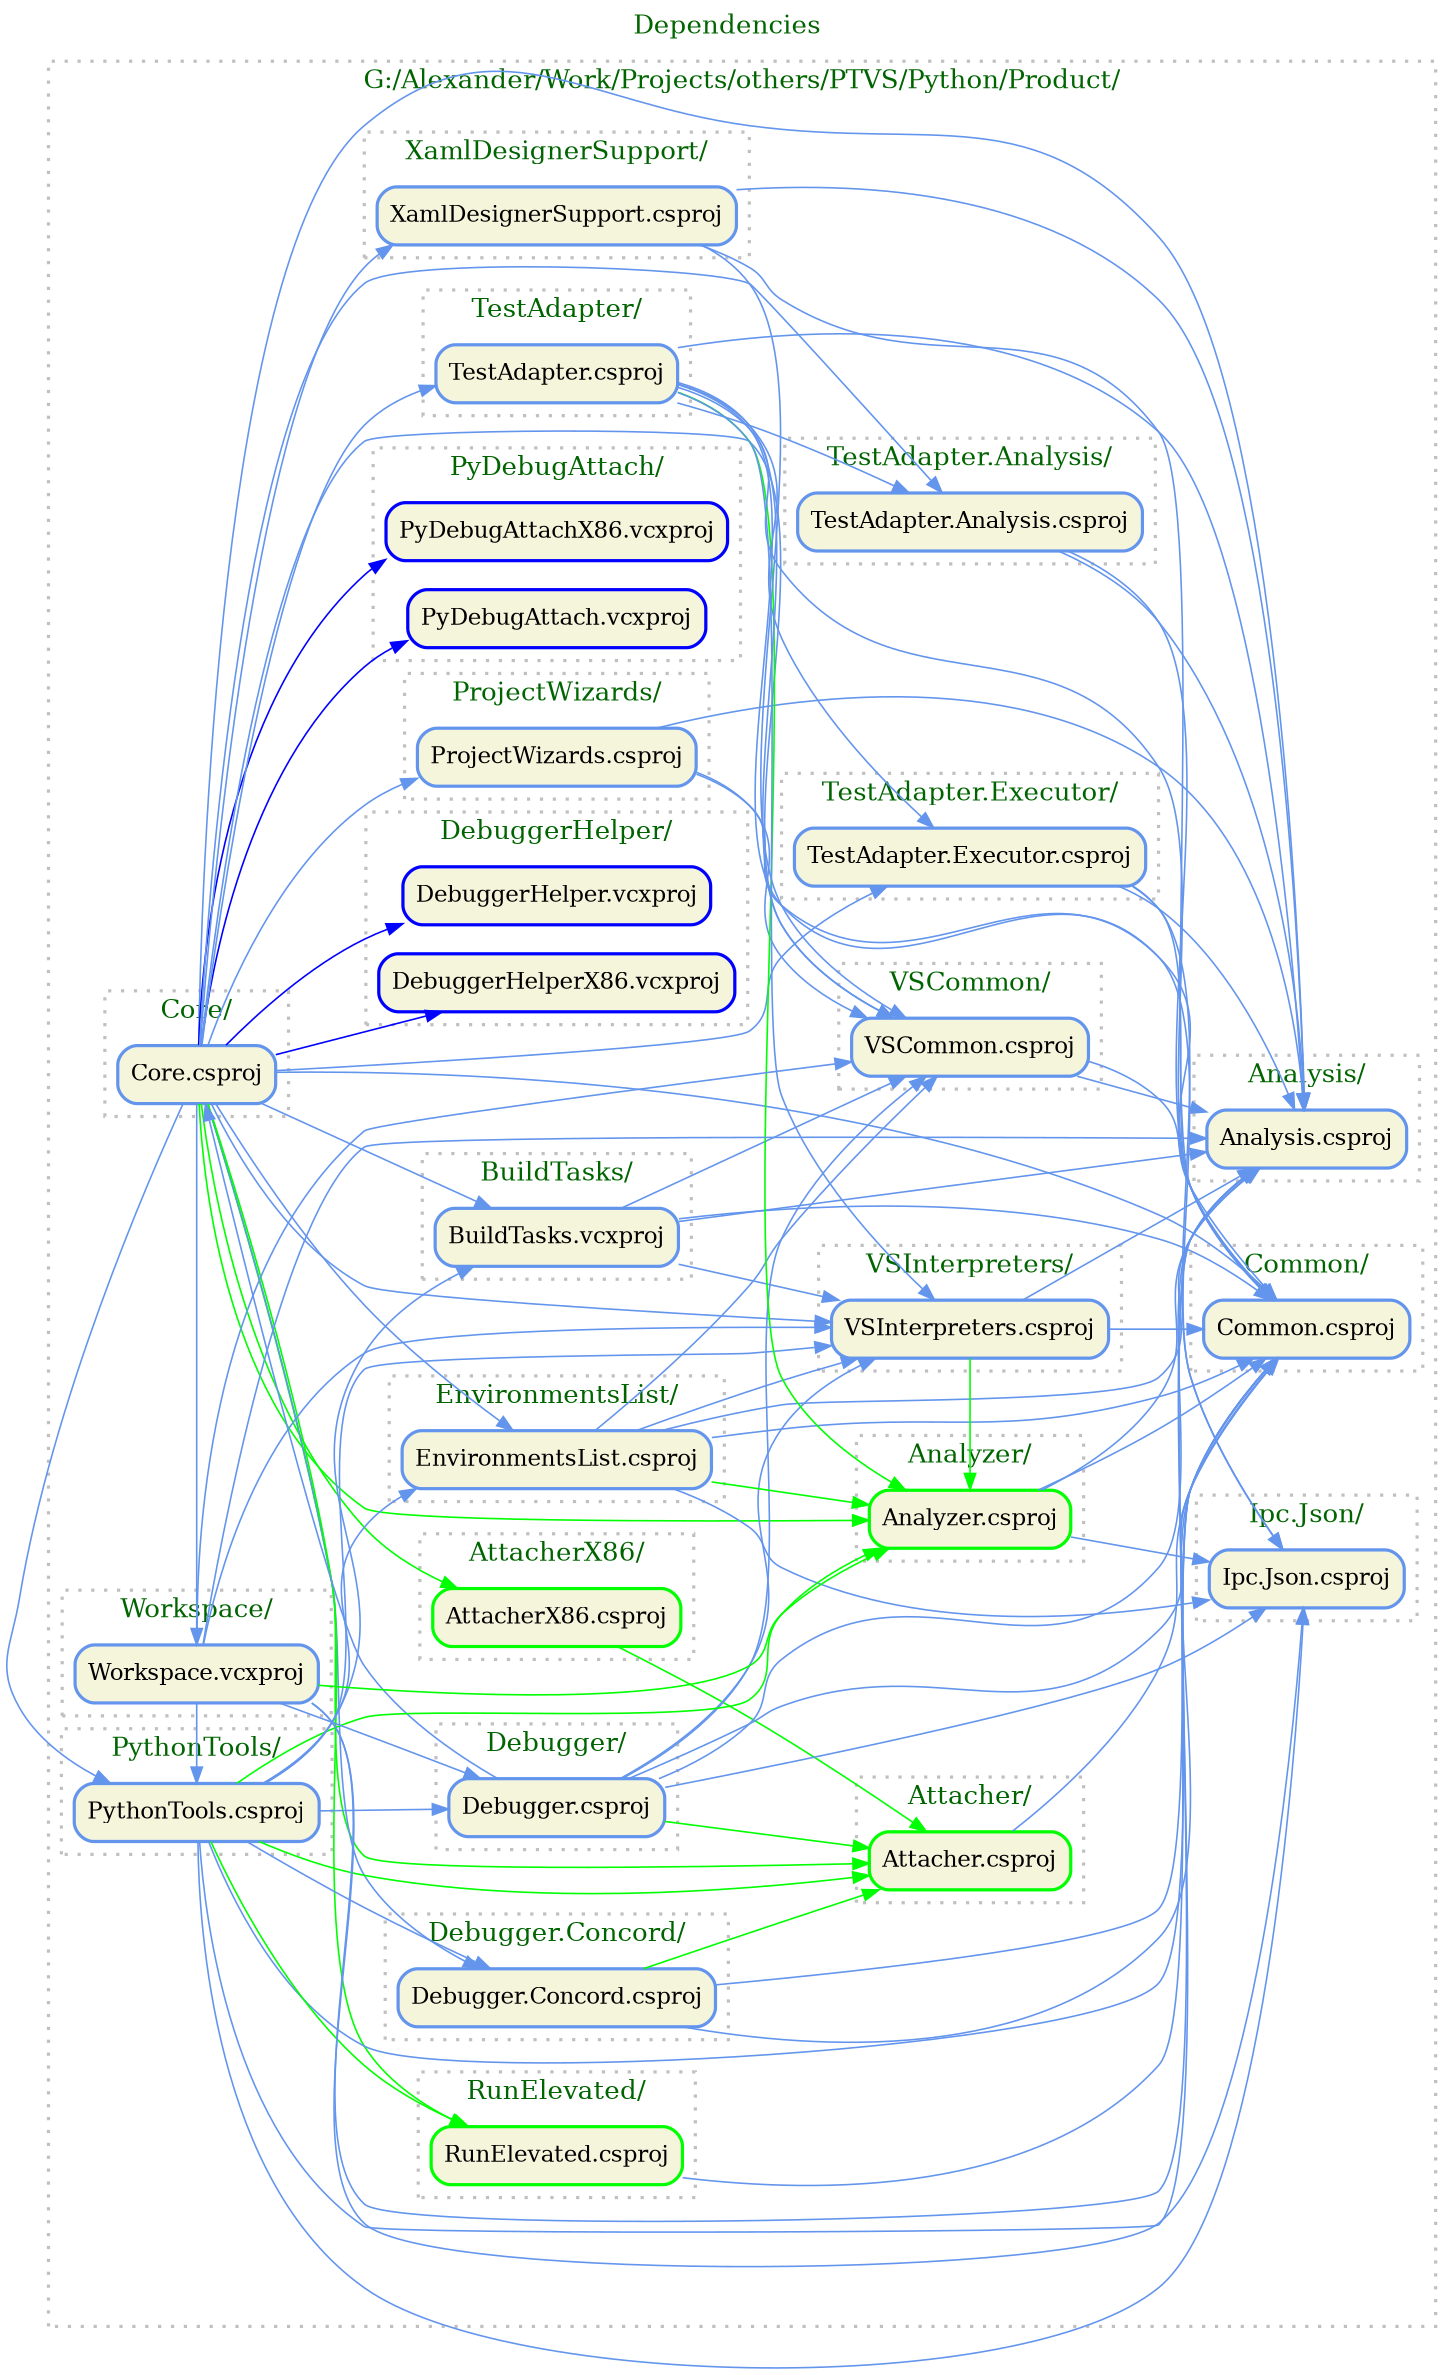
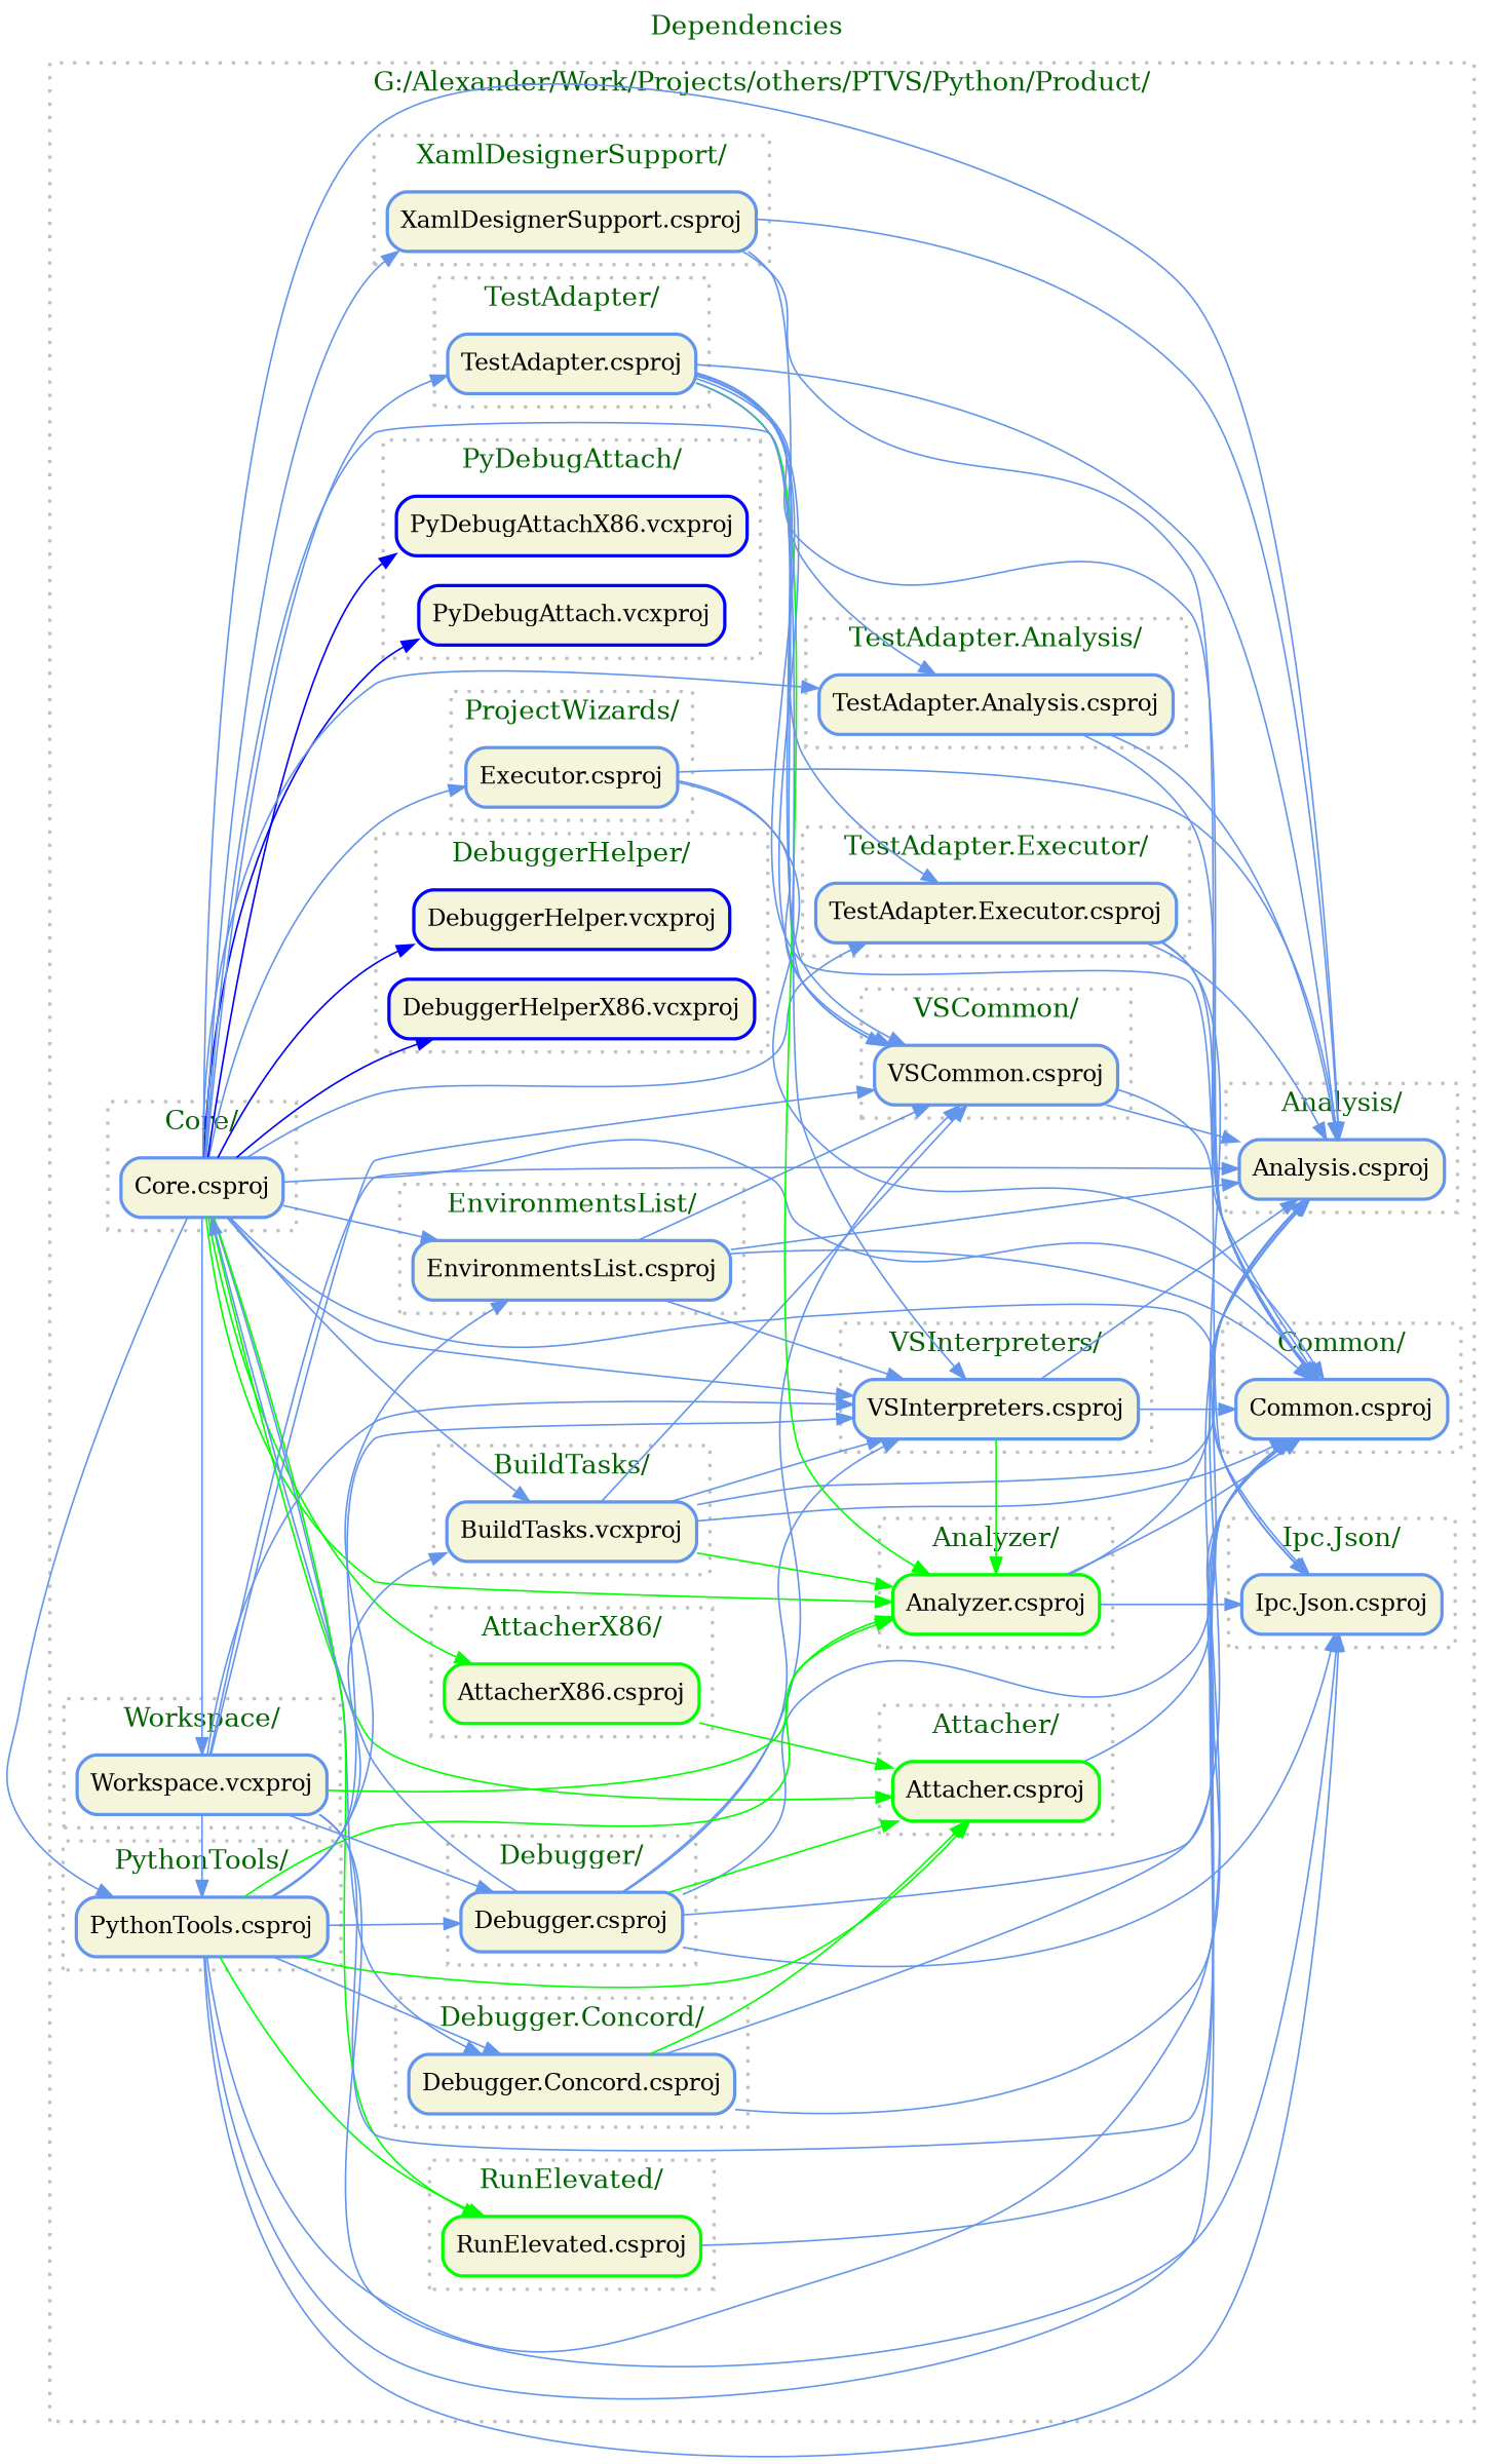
  digraph {
    color=grey
    fontcolor=darkgreen
    fontsize=16
    label=Dependencies
    labelloc=t
    rankdir=LR
    style="dotted, bold"
    node [color=cornflowerblue fillcolor=beige penwidth=2 shape=box style="filled, rounded"]
    edge [color=cornflowerblue]
    n1 [label="Analysis.csproj"]
    n2 [color=green label="Analyzer.csproj"]
    n3 [color=green label="Attacher.csproj"]
    n4 [color=green label="AttacherX86.csproj"]
    n5 [label="BuildTasks.vcxproj"]
    n6 [label="Common.csproj"]
    n7 [label="Core.csproj"]
    n8 [label="Debugger.Concord.csproj"]
    n9 [label="Debugger.csproj"]
    n10 [color=blue label="DebuggerHelper.vcxproj"]
    n11 [color=blue label="DebuggerHelperX86.vcxproj"]
    n12 [label="EnvironmentsList.csproj"]
    n13 [label="Ipc.Json.csproj"]
-   n14 [label="ProjectWizards.csproj"]
+   n14 [label="Executor.csproj"]
    n15 [color=blue label="PyDebugAttachX86.vcxproj"]
    n16 [color=blue label="PyDebugAttach.vcxproj"]
    n17 [label="PythonTools.csproj"]
    n18 [color=green label="RunElevated.csproj"]
    n19 [label="TestAdapter.Analysis.csproj"]
    n20 [label="TestAdapter.Executor.csproj"]
    n21 [label="TestAdapter.csproj"]
    n22 [label="VSCommon.csproj"]
    n23 [label="VSInterpreters.csproj"]
    n24 [label="Workspace.vcxproj"]
    n25 [label="XamlDesignerSupport.csproj"]
    subgraph cluster_1 {
      label="G:/Alexander/Work/Projects/others/PTVS/Python/Product/"
      subgraph cluster_2 {
        label="Analysis/"
        n1
      }
      subgraph cluster_3 {
        label="Analyzer/"
        n2
      }
      subgraph cluster_4 {
        label="Attacher/"
        n3
      }
      subgraph cluster_5 {
        label="AttacherX86/"
        n4
      }
      subgraph cluster_6 {
        label="BuildTasks/"
        n5
      }
      subgraph cluster_7 {
        label="Common/"
        n6
      }
      subgraph cluster_8 {
        label="Core/"
        n7
      }
      subgraph cluster_9 {
        label="Debugger.Concord/"
        n8
      }
      subgraph cluster_10 {
        label="Debugger/"
        n9
      }
      subgraph cluster_11 {
        label="DebuggerHelper/"
        n10
        n11
      }
      subgraph cluster_12 {
        label="EnvironmentsList/"
        n12
      }
      subgraph cluster_13 {
        label="Ipc.Json/"
        n13
      }
      subgraph cluster_14 {
        label="ProjectWizards/"
        n14
      }
      subgraph cluster_15 {
        label="PyDebugAttach/"
        n15
        n16
      }
      subgraph cluster_16 {
        label="PythonTools/"
        n17
      }
      subgraph cluster_17 {
        label="RunElevated/"
        n18
      }
      subgraph cluster_18 {
        label="TestAdapter.Analysis/"
        n19
      }
      subgraph cluster_19 {
        label="TestAdapter.Executor/"
        n20
      }
      subgraph cluster_20 {
        label="TestAdapter/"
        n21
      }
      subgraph cluster_21 {
        label="VSCommon/"
        n22
      }
      subgraph cluster_22 {
        label="VSInterpreters/"
        n23
      }
      subgraph cluster_23 {
        label="Workspace/"
        n24
      }
      subgraph cluster_24 {
        label="XamlDesignerSupport/"
        n25
      }
    }
    n2 -> n1
    n2 -> n6
    n2 -> n13
    n3 -> n6
    n4 -> n3 [color=green]
    n5 -> n1
    n5 -> n6
    n5 -> n22
    n5 -> n23
    n7 -> n1
    n7 -> n2 [color=green]
    n7 -> n3 [color=green]
    n7 -> n4 [color=green]
    n7 -> n5
    n7 -> n6
    n7 -> n8
    n7 -> n10 [color=blue]
    n7 -> n11 [color=blue]
    n7 -> n12
-   n12 -> n13
+   n7 -> n13
    n7 -> n14
    n7 -> n15 [color=blue]
    n7 -> n16 [color=blue]
    n7 -> n17
    n7 -> n18 [color=green]
    n7 -> n19
    n7 -> n20
    n7 -> n21
    n7 -> n22
    n7 -> n23
    n7 -> n24
    n7 -> n25
    n8 -> n1
    n8 -> n3 [color=green]
    n8 -> n6
    n9 -> n1
    n9 -> n3 [color=green]
    n9 -> n6
    n9 -> n7
    n9 -> n13
    n9 -> n22
    n9 -> n23
    n12 -> n1
-   n12 -> n2 [color=green]
+   n5 -> n2 [color=green]
    n12 -> n6
    n12 -> n22
    n12 -> n23
    n14 -> n1
    n14 -> n6
    n14 -> n22
    n17 -> n1
    n17 -> n2 [color=green]
    n17 -> n3 [color=green]
    n17 -> n5
    n17 -> n6
    n17 -> n8
    n17 -> n9
    n17 -> n12
    n17 -> n13
    n17 -> n18 [color=green]
    n17 -> n23
    n18 -> n6
    n19 -> n1
    n19 -> n6
    n20 -> n1
    n20 -> n6
    n20 -> n13
    n21 -> n1
    n21 -> n2 [color=green]
    n21 -> n6
    n21 -> n13
    n21 -> n19
    n21 -> n20
    n21 -> n22
    n21 -> n23
    n22 -> n1
    n22 -> n6
    n23 -> n1
    n23 -> n2 [color=green]
    n23 -> n6
    n24 -> n1
    n24 -> n2 [color=green]
    n24 -> n6
    n24 -> n9
    n24 -> n13
    n24 -> n17
    n24 -> n22
    n24 -> n23
    n25 -> n1
    n25 -> n6
    n25 -> n22
  }
